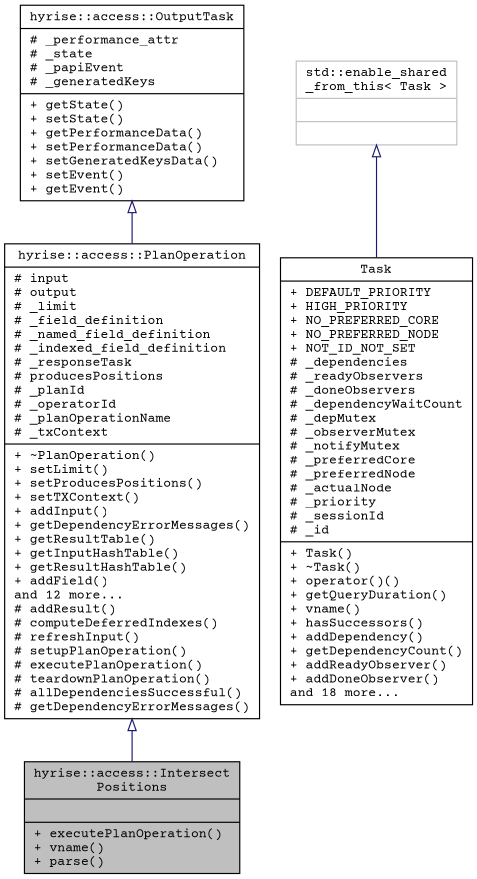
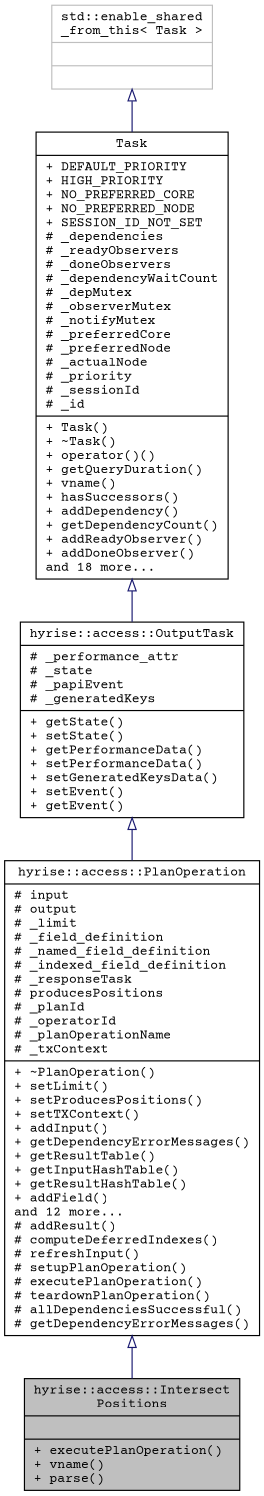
  digraph {
    fontname="Courier Prime"
    node [color=black fillcolor=white fontname="Courier Prime" fontsize=11 shape=record style=filled]
    edge [arrowtail=onormal color=midnightblue dir=back fontname="Courier Prime" fontsize=11 labelfontname=Helvetica labelfontsize=11 style=solid]
    n1 [fillcolor=grey75 fontcolor=black height=0.2 label="{hyrise::access::Intersect\lPositions\n||+ executePlanOperation()\l+ vname()\l+ parse()\l}" width=0.4]
    n2 [height=0.2 label="{hyrise::access::PlanOperation\n|# input\l# output\l# _limit\l# _field_definition\l# _named_field_definition\l# _indexed_field_definition\l# _responseTask\l# producesPositions\l# _planId\l# _operatorId\l# _planOperationName\l# _txContext\l|+ ~PlanOperation()\l+ setLimit()\l+ setProducesPositions()\l+ setTXContext()\l+ addInput()\l+ getDependencyErrorMessages()\l+ getResultTable()\l+ getInputHashTable()\l+ getResultHashTable()\l+ addField()\land 12 more...\l# addResult()\l# computeDeferredIndexes()\l# refreshInput()\l# setupPlanOperation()\l# executePlanOperation()\l# teardownPlanOperation()\l# allDependenciesSuccessful()\l# getDependencyErrorMessages()\l}" width=0.4]
    n3 [height=0.2 label="{hyrise::access::OutputTask\n|# _performance_attr\l# _state\l# _papiEvent\l# _generatedKeys\l|+ getState()\l+ setState()\l+ getPerformanceData()\l+ setPerformanceData()\l+ setGeneratedKeysData()\l+ setEvent()\l+ getEvent()\l}" width=0.4]
-   n4 [height=0.2 label="{Task\n|+ DEFAULT_PRIORITY\l+ HIGH_PRIORITY\l+ NO_PREFERRED_CORE\l+ NO_PREFERRED_NODE\l+ NOT_ID_NOT_SET\l# _dependencies\l# _readyObservers\l# _doneObservers\l# _dependencyWaitCount\l# _depMutex\l# _observerMutex\l# _notifyMutex\l# _preferredCore\l# _preferredNode\l# _actualNode\l# _priority\l# _sessionId\l# _id\l|+ Task()\l+ ~Task()\l+ operator()()\l+ getQueryDuration()\l+ vname()\l+ hasSuccessors()\l+ addDependency()\l+ getDependencyCount()\l+ addReadyObserver()\l+ addDoneObserver()\land 18 more...\l}" width=0.4]
+   n4 [height=0.2 label="{Task\n|+ DEFAULT_PRIORITY\l+ HIGH_PRIORITY\l+ NO_PREFERRED_CORE\l+ NO_PREFERRED_NODE\l+ SESSION_ID_NOT_SET\l# _dependencies\l# _readyObservers\l# _doneObservers\l# _dependencyWaitCount\l# _depMutex\l# _observerMutex\l# _notifyMutex\l# _preferredCore\l# _preferredNode\l# _actualNode\l# _priority\l# _sessionId\l# _id\l|+ Task()\l+ ~Task()\l+ operator()()\l+ getQueryDuration()\l+ vname()\l+ hasSuccessors()\l+ addDependency()\l+ getDependencyCount()\l+ addReadyObserver()\l+ addDoneObserver()\land 18 more...\l}" width=0.4]
    n5 [color=grey75 height=0.2 label="{std::enable_shared\l_from_this\< Task \>\n||}" width=0.4]
    n2 -> n1
    n3 -> n2
+   n4 -> n3
    n5 -> n4
  }
